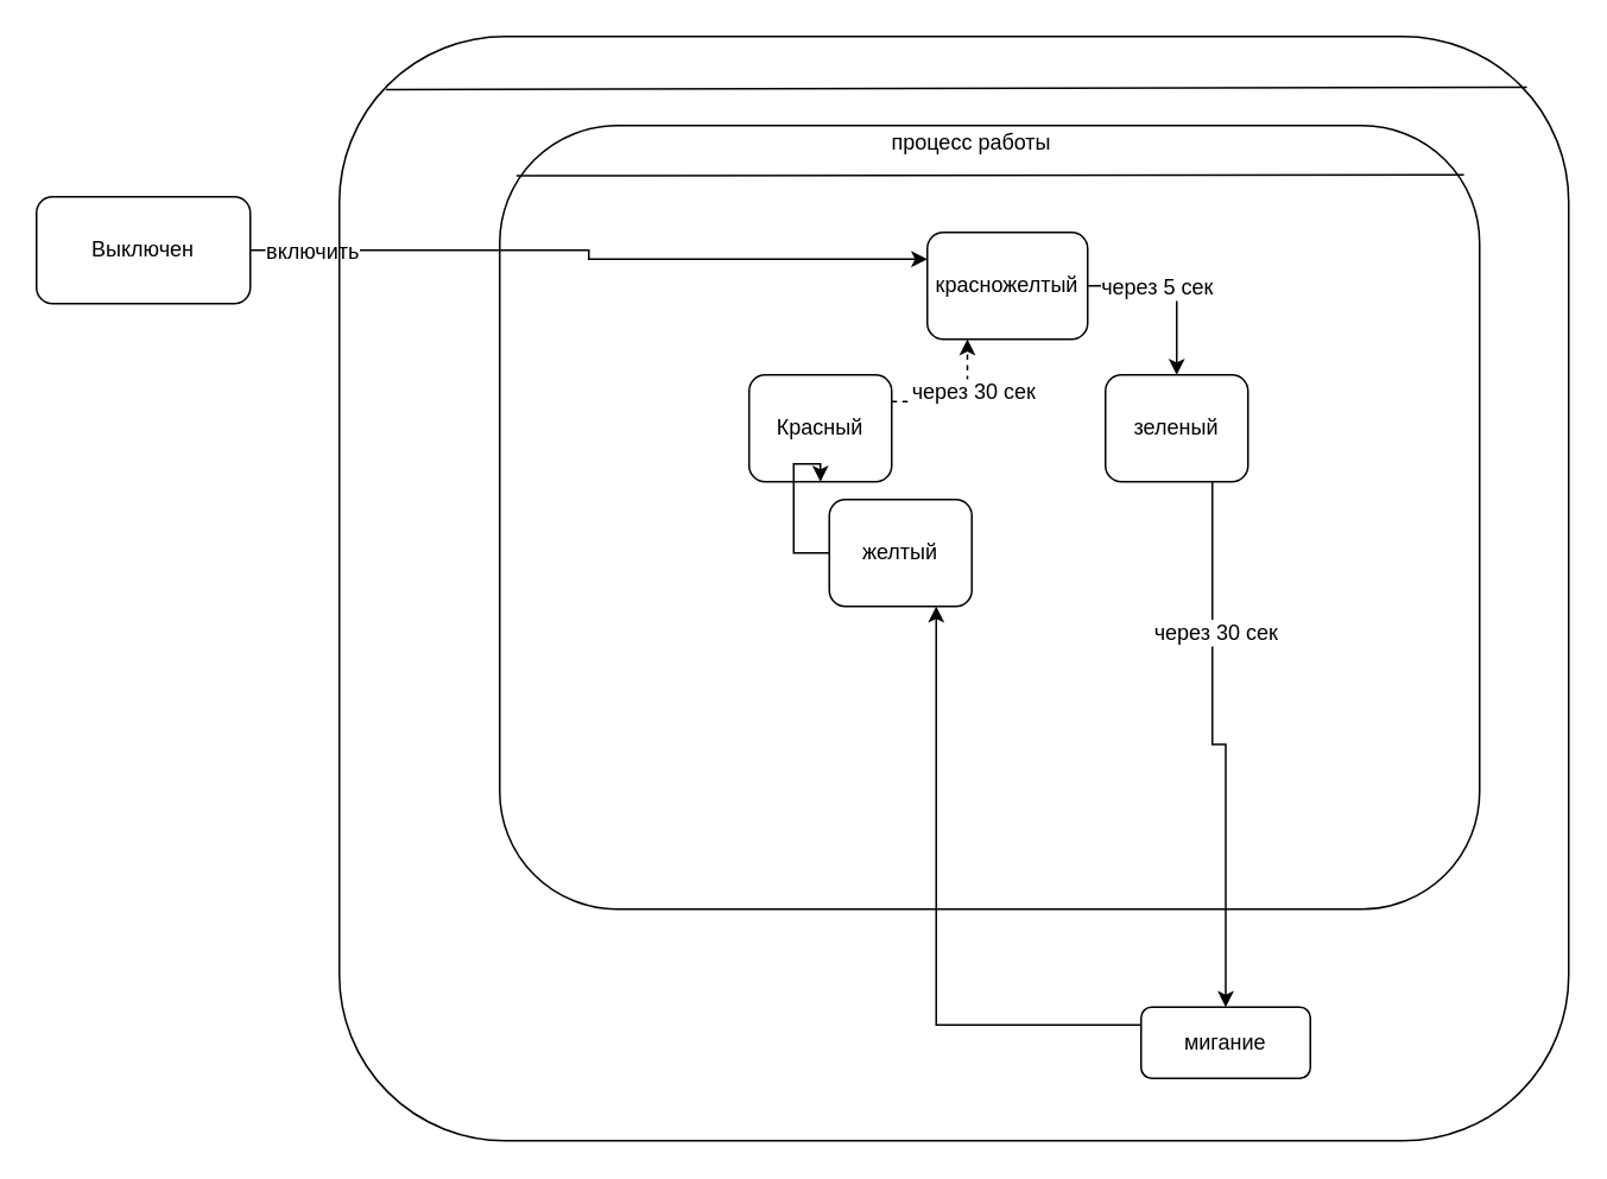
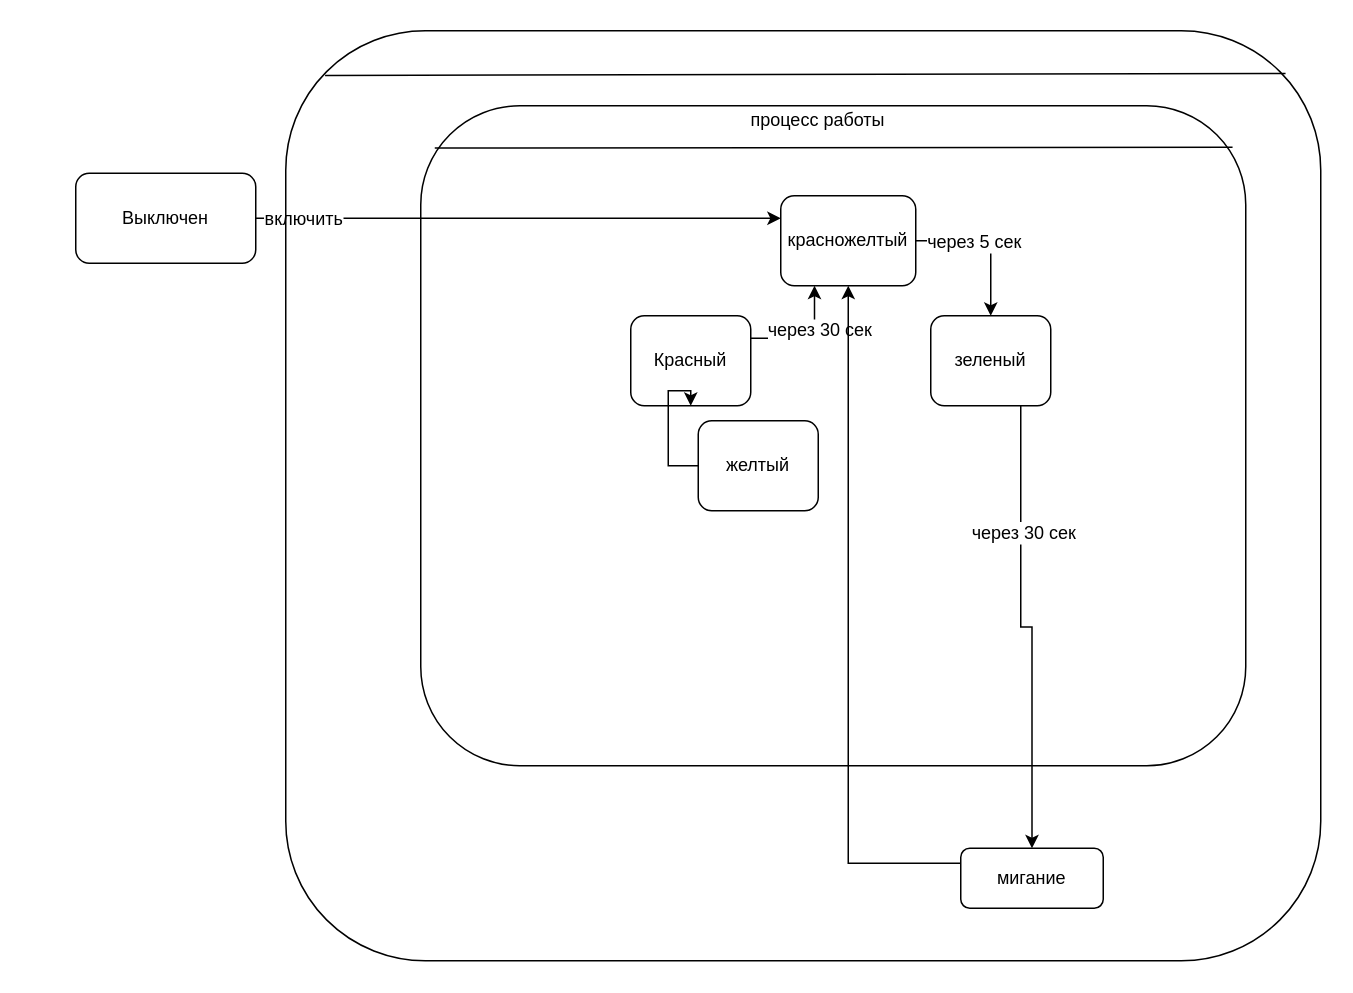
  <mxCell id="0" />
  <mxCell id="1" parent="0" />
  <mxCell id="2" value="" style="rounded=1;whiteSpace=wrap;html=1;fillColor=none;" vertex="1" parent="1"><mxGeometry x="280" y="70" width="550" height="440" as="geometry" /></mxCell>
  <mxCell id="3" style="edgeStyle=orthogonalEdgeStyle;rounded=0;orthogonalLoop=1;jettySize=auto;html=1;exitX=1;exitY=0.5;exitDx=0;exitDy=0;entryX=0;entryY=0.25;entryDx=0;entryDy=0;" edge="1" parent="1" source="5" target="11"><mxGeometry relative="1" as="geometry" /></mxCell>
  <mxCell id="4" value="включить" style="text;html=1;align=center;verticalAlign=middle;resizable=0;points=[];labelBackgroundColor=#ffffff;" vertex="1" connectable="0" parent="3"><mxGeometry x="-0.824" y="1" relative="1" as="geometry"><mxPoint y="1" as="offset" /></mxGeometry></mxCell>
- <mxCell id="5" value="Выключен" style="rounded=1;whiteSpace=wrap;html=1;" vertex="1" parent="1"><mxGeometry x="20" y="110" width="120" height="60" as="geometry" /></mxCell>
- <mxCell id="6" style="edgeStyle=orthogonalEdgeStyle;rounded=0;orthogonalLoop=1;jettySize=auto;html=1;exitX=1;exitY=0.25;exitDx=0;exitDy=0;entryX=0.25;entryY=1;entryDx=0;entryDy=0;dashed=1;" edge="1" parent="1" source="8" target="11"><mxGeometry relative="1" as="geometry" /></mxCell>
+ <mxCell id="5" value="Выключен" style="rounded=1;whiteSpace=wrap;html=1;" vertex="1" parent="1"><mxGeometry x="50" y="115" width="120" height="60" as="geometry" /></mxCell>
+ <mxCell id="6" style="edgeStyle=orthogonalEdgeStyle;rounded=0;orthogonalLoop=1;jettySize=auto;html=1;exitX=1;exitY=0.25;exitDx=0;exitDy=0;entryX=0.25;entryY=1;entryDx=0;entryDy=0;" edge="1" parent="1" source="8" target="11"><mxGeometry relative="1" as="geometry" /></mxCell>
  <mxCell id="7" value="через 30 сек" style="text;html=1;align=center;verticalAlign=middle;resizable=0;points=[];labelBackgroundColor=#ffffff;" vertex="1" connectable="0" parent="6"><mxGeometry x="0.094" y="3" relative="1" as="geometry"><mxPoint x="3" y="-3" as="offset" /></mxGeometry></mxCell>
  <mxCell id="8" value="Красный" style="rounded=1;whiteSpace=wrap;html=1;" vertex="1" parent="1"><mxGeometry x="420" y="210" width="80" height="60" as="geometry" /></mxCell>
  <mxCell id="9" style="edgeStyle=orthogonalEdgeStyle;rounded=0;orthogonalLoop=1;jettySize=auto;html=1;exitX=1;exitY=0.5;exitDx=0;exitDy=0;entryX=0.5;entryY=0;entryDx=0;entryDy=0;" edge="1" parent="1" source="11" target="14"><mxGeometry relative="1" as="geometry" /></mxCell>
  <mxCell id="10" value="через 5 сек" style="text;html=1;align=center;verticalAlign=middle;resizable=0;points=[];labelBackgroundColor=#ffffff;" vertex="1" connectable="0" parent="9"><mxGeometry x="-0.244" relative="1" as="geometry"><mxPoint as="offset" /></mxGeometry></mxCell>
  <mxCell id="11" value="красножелтый" style="rounded=1;whiteSpace=wrap;html=1;" vertex="1" parent="1"><mxGeometry x="520" y="130" width="90" height="60" as="geometry" /></mxCell>
  <mxCell id="12" style="edgeStyle=orthogonalEdgeStyle;rounded=0;orthogonalLoop=1;jettySize=auto;html=1;exitX=0.75;exitY=1;exitDx=0;exitDy=0;entryX=0.5;entryY=0;entryDx=0;entryDy=0;" edge="1" parent="1" source="14" target="18"><mxGeometry relative="1" as="geometry" /></mxCell>
  <mxCell id="13" value="через 30 сек" style="text;html=1;align=center;verticalAlign=middle;resizable=0;points=[];labelBackgroundColor=#ffffff;" vertex="1" connectable="0" parent="12"><mxGeometry x="-0.446" y="1" relative="1" as="geometry"><mxPoint as="offset" /></mxGeometry></mxCell>
  <mxCell id="14" value="зеленый" style="rounded=1;whiteSpace=wrap;html=1;" vertex="1" parent="1"><mxGeometry x="620" y="210" width="80" height="60" as="geometry" /></mxCell>
  <mxCell id="15" style="edgeStyle=orthogonalEdgeStyle;rounded=0;orthogonalLoop=1;jettySize=auto;html=1;exitX=0;exitY=0.5;exitDx=0;exitDy=0;" edge="1" parent="1" source="16" target="8"><mxGeometry relative="1" as="geometry" /></mxCell>
  <mxCell id="16" value="желтый" style="rounded=1;whiteSpace=wrap;html=1;fillColor=none;" vertex="1" parent="1"><mxGeometry x="465" y="280" width="80" height="60" as="geometry" /></mxCell>
- <mxCell id="17" style="edgeStyle=orthogonalEdgeStyle;rounded=0;orthogonalLoop=1;jettySize=auto;html=1;exitX=0;exitY=0.25;exitDx=0;exitDy=0;entryX=0.75;entryY=1;entryDx=0;entryDy=0;" edge="1" parent="1" source="18" target="16"><mxGeometry relative="1" as="geometry" /></mxCell>
+ <mxCell id="17" style="edgeStyle=orthogonalEdgeStyle;rounded=0;orthogonalLoop=1;jettySize=auto;html=1;exitX=0;exitY=0.25;exitDx=0;exitDy=0;" edge="1" parent="1" source="18" target="11"><mxGeometry relative="1" as="geometry" /></mxCell>
  <mxCell id="18" value="мигание" style="rounded=1;whiteSpace=wrap;html=1;fillColor=none;" vertex="1" parent="1"><mxGeometry x="640" y="565" width="95" height="40" as="geometry" /></mxCell>
  <mxCell id="19" value="" style="endArrow=none;html=1;entryX=0.984;entryY=0.063;entryDx=0;entryDy=0;entryPerimeter=0;exitX=0.017;exitY=0.064;exitDx=0;exitDy=0;exitPerimeter=0;" edge="1" parent="1" source="2" target="2"><mxGeometry width="50" height="50" relative="1" as="geometry"><mxPoint x="230" y="80" as="sourcePoint" /><mxPoint x="280" y="30" as="targetPoint" /></mxGeometry></mxCell>
  <mxCell id="20" value="процесс работы" style="text;html=1;strokeColor=none;fillColor=none;align=center;verticalAlign=middle;whiteSpace=wrap;rounded=0;" vertex="1" parent="1"><mxGeometry x="470" y="70" width="150" height="20" as="geometry" /></mxCell>
  <mxCell id="21" value="" style="rounded=1;whiteSpace=wrap;html=1;fillColor=none;" vertex="1" parent="1"><mxGeometry x="190" y="20" width="690" height="620" as="geometry" /></mxCell>
  <mxCell id="22" value="" style="endArrow=none;html=1;entryX=0.966;entryY=0.046;entryDx=0;entryDy=0;entryPerimeter=0;exitX=0.038;exitY=0.048;exitDx=0;exitDy=0;exitPerimeter=0;" edge="1" parent="1" source="21" target="21"><mxGeometry width="50" height="50" relative="1" as="geometry"><mxPoint x="200" y="70" as="sourcePoint" /><mxPoint x="250" y="20" as="targetPoint" /></mxGeometry></mxCell>
